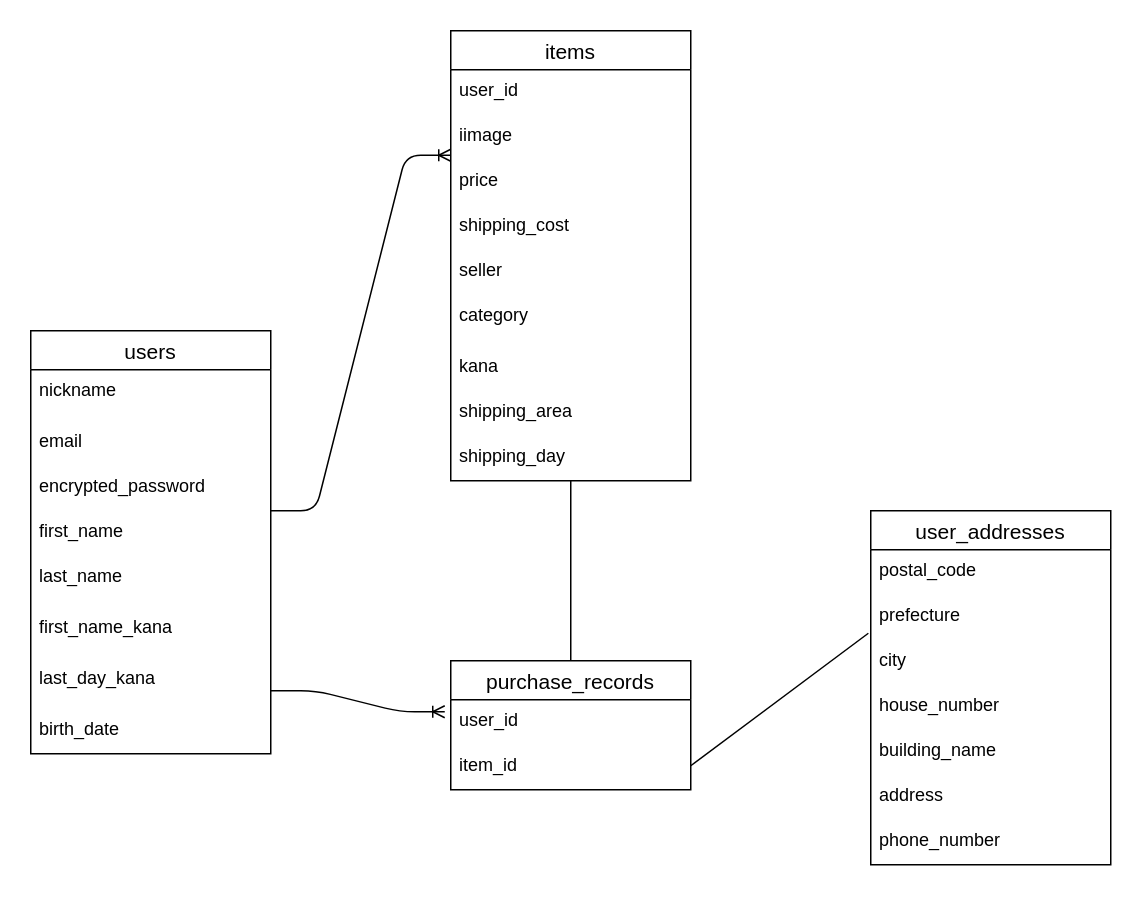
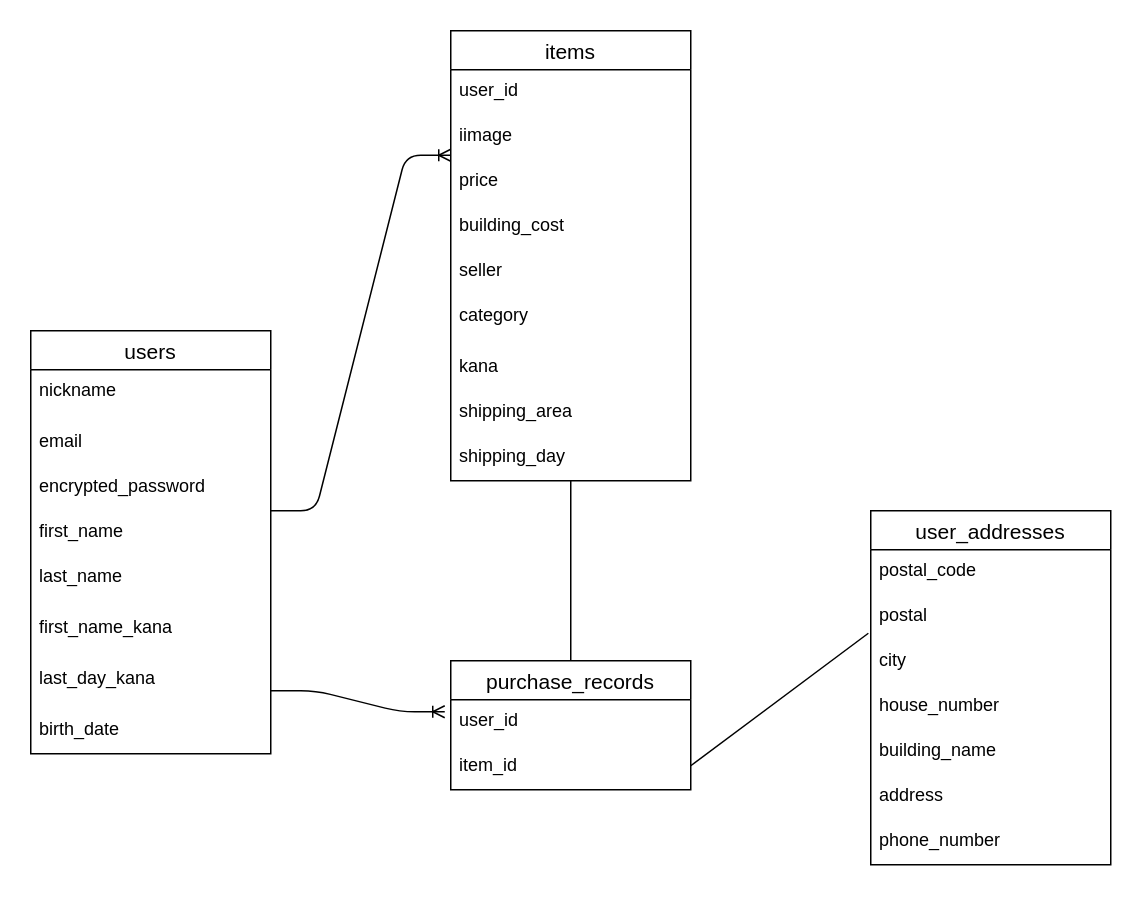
  <mxCell id="0" />
  <mxCell id="1" parent="0" />
  <mxCell id="2" value="users" style="swimlane;fontStyle=0;childLayout=stackLayout;horizontal=1;startSize=26;horizontalStack=0;resizeParent=1;resizeParentMax=0;resizeLast=0;collapsible=1;marginBottom=0;align=center;fontSize=14;" vertex="1" parent="1"><mxGeometry x="20" y="220" width="160" height="282" as="geometry"><mxRectangle x="40" y="40" width="70" height="26" as="alternateBounds" /></mxGeometry></mxCell>
  <mxCell id="3" value="nickname&#10;" style="text;strokeColor=none;fillColor=none;spacingLeft=4;spacingRight=4;overflow=hidden;rotatable=0;points=[[0,0.5],[1,0.5]];portConstraint=eastwest;fontSize=12;" vertex="1" parent="2"><mxGeometry y="26" width="160" height="34" as="geometry" /></mxCell>
  <mxCell id="4" value="email" style="text;strokeColor=none;fillColor=none;spacingLeft=4;spacingRight=4;overflow=hidden;rotatable=0;points=[[0,0.5],[1,0.5]];portConstraint=eastwest;fontSize=12;" vertex="1" parent="2"><mxGeometry y="60" width="160" height="30" as="geometry" /></mxCell>
  <mxCell id="5" value="encrypted_password" style="text;strokeColor=none;fillColor=none;spacingLeft=4;spacingRight=4;overflow=hidden;rotatable=0;points=[[0,0.5],[1,0.5]];portConstraint=eastwest;fontSize=12;" vertex="1" parent="2"><mxGeometry y="90" width="160" height="30" as="geometry" /></mxCell>
  <mxCell id="6" value="first_name&#10;" style="text;strokeColor=none;fillColor=none;spacingLeft=4;spacingRight=4;overflow=hidden;rotatable=0;points=[[0,0.5],[1,0.5]];portConstraint=eastwest;fontSize=12;" vertex="1" parent="2"><mxGeometry y="120" width="160" height="30" as="geometry" /></mxCell>
  <mxCell id="7" value="last_name&#10;" style="text;strokeColor=none;fillColor=none;spacingLeft=4;spacingRight=4;overflow=hidden;rotatable=0;points=[[0,0.5],[1,0.5]];portConstraint=eastwest;fontSize=12;" vertex="1" parent="2"><mxGeometry y="150" width="160" height="34" as="geometry" /></mxCell>
  <mxCell id="8" value="first_name_kana" style="text;strokeColor=none;fillColor=none;spacingLeft=4;spacingRight=4;overflow=hidden;rotatable=0;points=[[0,0.5],[1,0.5]];portConstraint=eastwest;fontSize=12;" vertex="1" parent="2"><mxGeometry y="184" width="160" height="34" as="geometry" /></mxCell>
  <mxCell id="9" value="last_day_kana&#10;" style="text;strokeColor=none;fillColor=none;spacingLeft=4;spacingRight=4;overflow=hidden;rotatable=0;points=[[0,0.5],[1,0.5]];portConstraint=eastwest;fontSize=12;" vertex="1" parent="2"><mxGeometry y="218" width="160" height="34" as="geometry" /></mxCell>
  <mxCell id="10" value="birth_date&#10;" style="text;strokeColor=none;fillColor=none;spacingLeft=4;spacingRight=4;overflow=hidden;rotatable=0;points=[[0,0.5],[1,0.5]];portConstraint=eastwest;fontSize=12;" vertex="1" parent="2"><mxGeometry y="252" width="160" height="30" as="geometry" /></mxCell>
  <mxCell id="11" value="items" style="swimlane;fontStyle=0;childLayout=stackLayout;horizontal=1;startSize=26;horizontalStack=0;resizeParent=1;resizeParentMax=0;resizeLast=0;collapsible=1;marginBottom=0;align=center;fontSize=14;" vertex="1" parent="1"><mxGeometry x="300" y="20" width="160" height="300" as="geometry" /></mxCell>
  <mxCell id="12" value="user_id" style="text;strokeColor=none;fillColor=none;spacingLeft=4;spacingRight=4;overflow=hidden;rotatable=0;points=[[0,0.5],[1,0.5]];portConstraint=eastwest;fontSize=12;" vertex="1" parent="11"><mxGeometry y="26" width="160" height="30" as="geometry" /></mxCell>
  <mxCell id="13" value="iimage" style="text;strokeColor=none;fillColor=none;spacingLeft=4;spacingRight=4;overflow=hidden;rotatable=0;points=[[0,0.5],[1,0.5]];portConstraint=eastwest;fontSize=12;" vertex="1" parent="11"><mxGeometry y="56" width="160" height="30" as="geometry" /></mxCell>
  <mxCell id="14" value="price" style="text;strokeColor=none;fillColor=none;spacingLeft=4;spacingRight=4;overflow=hidden;rotatable=0;points=[[0,0.5],[1,0.5]];portConstraint=eastwest;fontSize=12;" vertex="1" parent="11"><mxGeometry y="86" width="160" height="30" as="geometry" /></mxCell>
- <mxCell id="15" value="shipping_cost" style="text;strokeColor=none;fillColor=none;spacingLeft=4;spacingRight=4;overflow=hidden;rotatable=0;points=[[0,0.5],[1,0.5]];portConstraint=eastwest;fontSize=12;" vertex="1" parent="11"><mxGeometry y="116" width="160" height="30" as="geometry" /></mxCell>
+ <mxCell id="15" value="building_cost" style="text;strokeColor=none;fillColor=none;spacingLeft=4;spacingRight=4;overflow=hidden;rotatable=0;points=[[0,0.5],[1,0.5]];portConstraint=eastwest;fontSize=12;" vertex="1" parent="11"><mxGeometry y="116" width="160" height="30" as="geometry" /></mxCell>
  <mxCell id="16" value="seller" style="text;strokeColor=none;fillColor=none;spacingLeft=4;spacingRight=4;overflow=hidden;rotatable=0;points=[[0,0.5],[1,0.5]];portConstraint=eastwest;fontSize=12;" vertex="1" parent="11"><mxGeometry y="146" width="160" height="30" as="geometry" /></mxCell>
  <mxCell id="17" value="category&#10;&#10;" style="text;strokeColor=none;fillColor=none;spacingLeft=4;spacingRight=4;overflow=hidden;rotatable=0;points=[[0,0.5],[1,0.5]];portConstraint=eastwest;fontSize=12;" vertex="1" parent="11"><mxGeometry y="176" width="160" height="34" as="geometry" /></mxCell>
  <mxCell id="18" value="kana" style="text;strokeColor=none;fillColor=none;spacingLeft=4;spacingRight=4;overflow=hidden;rotatable=0;points=[[0,0.5],[1,0.5]];portConstraint=eastwest;fontSize=12;" vertex="1" parent="11"><mxGeometry y="210" width="160" height="30" as="geometry" /></mxCell>
  <mxCell id="19" value="shipping_area" style="text;strokeColor=none;fillColor=none;spacingLeft=4;spacingRight=4;overflow=hidden;rotatable=0;points=[[0,0.5],[1,0.5]];portConstraint=eastwest;fontSize=12;" vertex="1" parent="11"><mxGeometry y="240" width="160" height="30" as="geometry" /></mxCell>
  <mxCell id="20" value="shipping_day" style="text;strokeColor=none;fillColor=none;spacingLeft=4;spacingRight=4;overflow=hidden;rotatable=0;points=[[0,0.5],[1,0.5]];portConstraint=eastwest;fontSize=12;" vertex="1" parent="11"><mxGeometry y="270" width="160" height="30" as="geometry" /></mxCell>
  <mxCell id="21" value="purchase_records" style="swimlane;fontStyle=0;childLayout=stackLayout;horizontal=1;startSize=26;horizontalStack=0;resizeParent=1;resizeParentMax=0;resizeLast=0;collapsible=1;marginBottom=0;align=center;fontSize=14;" vertex="1" parent="1"><mxGeometry x="300" y="440" width="160" height="86" as="geometry" /></mxCell>
  <mxCell id="22" value="user_id" style="text;strokeColor=none;fillColor=none;spacingLeft=4;spacingRight=4;overflow=hidden;rotatable=0;points=[[0,0.5],[1,0.5]];portConstraint=eastwest;fontSize=12;" vertex="1" parent="21"><mxGeometry y="26" width="160" height="30" as="geometry" /></mxCell>
  <mxCell id="23" value="item_id" style="text;strokeColor=none;fillColor=none;spacingLeft=4;spacingRight=4;overflow=hidden;rotatable=0;points=[[0,0.5],[1,0.5]];portConstraint=eastwest;fontSize=12;" vertex="1" parent="21"><mxGeometry y="56" width="160" height="30" as="geometry" /></mxCell>
  <mxCell id="24" value="user_addresses" style="swimlane;fontStyle=0;childLayout=stackLayout;horizontal=1;startSize=26;horizontalStack=0;resizeParent=1;resizeParentMax=0;resizeLast=0;collapsible=1;marginBottom=0;align=center;fontSize=14;" vertex="1" parent="1"><mxGeometry x="580" y="340" width="160" height="236" as="geometry" /></mxCell>
  <mxCell id="25" value="postal_code" style="text;strokeColor=none;fillColor=none;spacingLeft=4;spacingRight=4;overflow=hidden;rotatable=0;points=[[0,0.5],[1,0.5]];portConstraint=eastwest;fontSize=12;" vertex="1" parent="24"><mxGeometry y="26" width="160" height="30" as="geometry" /></mxCell>
- <mxCell id="26" value="prefecture" style="text;strokeColor=none;fillColor=none;spacingLeft=4;spacingRight=4;overflow=hidden;rotatable=0;points=[[0,0.5],[1,0.5]];portConstraint=eastwest;fontSize=12;" vertex="1" parent="24"><mxGeometry y="56" width="160" height="30" as="geometry" /></mxCell>
+ <mxCell id="26" value="postal" style="text;strokeColor=none;fillColor=none;spacingLeft=4;spacingRight=4;overflow=hidden;rotatable=0;points=[[0,0.5],[1,0.5]];portConstraint=eastwest;fontSize=12;" vertex="1" parent="24"><mxGeometry y="56" width="160" height="30" as="geometry" /></mxCell>
  <mxCell id="27" value="city" style="text;strokeColor=none;fillColor=none;spacingLeft=4;spacingRight=4;overflow=hidden;rotatable=0;points=[[0,0.5],[1,0.5]];portConstraint=eastwest;fontSize=12;" vertex="1" parent="24"><mxGeometry y="86" width="160" height="30" as="geometry" /></mxCell>
  <mxCell id="28" value="house_number" style="text;strokeColor=none;fillColor=none;spacingLeft=4;spacingRight=4;overflow=hidden;rotatable=0;points=[[0,0.5],[1,0.5]];portConstraint=eastwest;fontSize=12;" vertex="1" parent="24"><mxGeometry y="116" width="160" height="30" as="geometry" /></mxCell>
  <mxCell id="29" value="building_name" style="text;strokeColor=none;fillColor=none;spacingLeft=4;spacingRight=4;overflow=hidden;rotatable=0;points=[[0,0.5],[1,0.5]];portConstraint=eastwest;fontSize=12;" vertex="1" parent="24"><mxGeometry y="146" width="160" height="30" as="geometry" /></mxCell>
  <mxCell id="30" value="address" style="text;strokeColor=none;fillColor=none;spacingLeft=4;spacingRight=4;overflow=hidden;rotatable=0;points=[[0,0.5],[1,0.5]];portConstraint=eastwest;fontSize=12;" vertex="1" parent="24"><mxGeometry y="176" width="160" height="30" as="geometry" /></mxCell>
  <mxCell id="31" value="phone_number" style="text;strokeColor=none;fillColor=none;spacingLeft=4;spacingRight=4;overflow=hidden;rotatable=0;points=[[0,0.5],[1,0.5]];portConstraint=eastwest;fontSize=12;" vertex="1" parent="24"><mxGeometry y="206" width="160" height="30" as="geometry" /></mxCell>
  <mxCell id="32" value="" style="edgeStyle=entityRelationEdgeStyle;fontSize=12;html=1;endArrow=ERoneToMany;entryX=0;entryY=0.9;entryDx=0;entryDy=0;entryPerimeter=0;" edge="1" parent="1" target="13"><mxGeometry width="100" height="100" relative="1" as="geometry"><mxPoint x="180" y="340" as="sourcePoint" /><mxPoint x="280" y="240" as="targetPoint" /></mxGeometry></mxCell>
  <mxCell id="33" value="" style="edgeStyle=entityRelationEdgeStyle;fontSize=12;html=1;endArrow=ERoneToMany;entryX=-0.025;entryY=0.267;entryDx=0;entryDy=0;entryPerimeter=0;" edge="1" parent="1" target="22"><mxGeometry width="100" height="100" relative="1" as="geometry"><mxPoint x="180" y="460" as="sourcePoint" /><mxPoint x="280" y="360" as="targetPoint" /></mxGeometry></mxCell>
  <mxCell id="34" value="" style="endArrow=none;html=1;rounded=0;entryX=0.5;entryY=0;entryDx=0;entryDy=0;" edge="1" parent="1" target="21"><mxGeometry relative="1" as="geometry"><mxPoint x="380" y="320" as="sourcePoint" /><mxPoint x="500" y="390" as="targetPoint" /></mxGeometry></mxCell>
  <mxCell id="35" value="" style="endArrow=none;html=1;rounded=0;entryX=-0.01;entryY=-0.144;entryDx=0;entryDy=0;entryPerimeter=0;" edge="1" parent="1" target="27"><mxGeometry relative="1" as="geometry"><mxPoint x="460" y="510" as="sourcePoint" /><mxPoint x="620" y="510" as="targetPoint" /></mxGeometry></mxCell>
